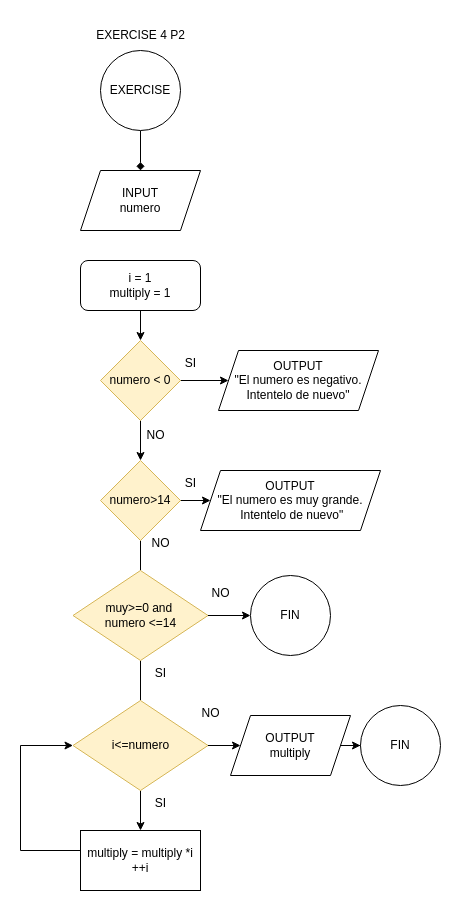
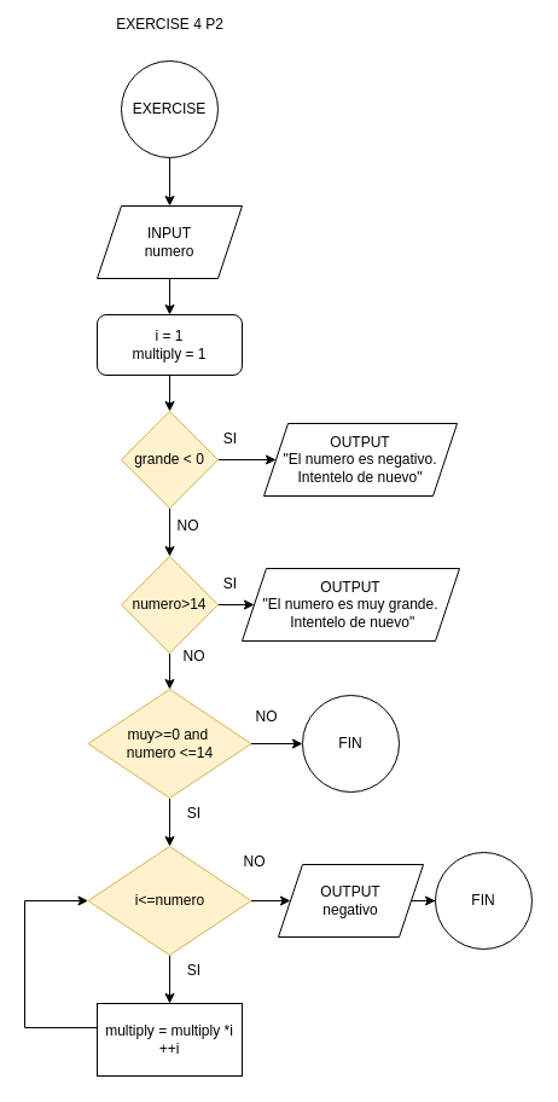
  <mxCell id="0" />
  <mxCell id="1" parent="0" />
- <mxCell id="2" value="EXERCISE 4 P2" style="text;html=1;align=center;verticalAlign=middle;resizable=0;points=[];autosize=1;strokeColor=none;fillColor=none;" parent="1" vertex="1"><mxGeometry x="85" width="110" height="30" as="geometry" y="20" /></mxCell>
- <mxCell id="3" value="" style="edgeStyle=orthogonalEdgeStyle;rounded=0;orthogonalLoop=1;jettySize=auto;html=1;endArrow=diamond;" edge="1" parent="1" source="4" target="6"><mxGeometry relative="1" as="geometry" /></mxCell>
+ <mxCell id="2" value="EXERCISE 4 P2" style="text;html=1;align=center;verticalAlign=middle;resizable=0;points=[];autosize=1;strokeColor=none;fillColor=none;" parent="1" vertex="1"><mxGeometry x="85" y="5" width="110" height="30" as="geometry" /></mxCell>
+ <mxCell id="3" value="" style="edgeStyle=orthogonalEdgeStyle;rounded=0;orthogonalLoop=1;jettySize=auto;html=1;" edge="1" parent="1" source="4" target="6"><mxGeometry relative="1" as="geometry" /></mxCell>
  <mxCell id="4" value="EXERCISE" style="ellipse;whiteSpace=wrap;html=1;" vertex="1" parent="1"><mxGeometry x="100" y="50" width="80" height="80" as="geometry" /></mxCell>
+ <mxCell id="5" value="" style="edgeStyle=orthogonalEdgeStyle;rounded=0;orthogonalLoop=1;jettySize=auto;html=1;" edge="1" parent="1" source="6" target="8"><mxGeometry relative="1" as="geometry" /></mxCell>
  <mxCell id="6" value="INPUT&lt;div&gt;numero&lt;/div&gt;" style="shape=parallelogram;perimeter=parallelogramPerimeter;whiteSpace=wrap;html=1;fixedSize=1;" vertex="1" parent="1"><mxGeometry x="80" y="170" width="120" height="60" as="geometry" /></mxCell>
  <mxCell id="7" value="" style="edgeStyle=orthogonalEdgeStyle;rounded=0;orthogonalLoop=1;jettySize=auto;html=1;" edge="1" parent="1" source="8" target="11"><mxGeometry relative="1" as="geometry" /></mxCell>
  <mxCell id="8" value="i = 1&lt;div&gt;multiply = 1&lt;/div&gt;" style="whiteSpace=wrap;html=1;rounded=1;" vertex="1" parent="1"><mxGeometry x="80" y="260" width="120" height="50" as="geometry" /></mxCell>
  <mxCell id="9" value="" style="edgeStyle=orthogonalEdgeStyle;rounded=0;orthogonalLoop=1;jettySize=auto;html=1;" edge="1" parent="1" source="11" target="13"><mxGeometry relative="1" as="geometry" /></mxCell>
  <mxCell id="10" value="" style="edgeStyle=orthogonalEdgeStyle;rounded=0;orthogonalLoop=1;jettySize=auto;html=1;" edge="1" parent="1" source="11" target="16"><mxGeometry relative="1" as="geometry" /></mxCell>
- <mxCell id="11" value="numero &amp;lt; 0" style="rhombus;whiteSpace=wrap;html=1;fillColor=#fff2cc;strokeColor=#d6b656;" vertex="1" parent="1"><mxGeometry x="100" y="340" width="80" height="80" as="geometry" /></mxCell>
+ <mxCell id="11" value="grande &amp;lt; 0" style="rhombus;whiteSpace=wrap;html=1;fillColor=#fff2cc;strokeColor=#d6b656;" vertex="1" parent="1"><mxGeometry x="100" y="340" width="80" height="80" as="geometry" /></mxCell>
  <mxCell id="12" value="SI" style="text;html=1;align=center;verticalAlign=middle;resizable=0;points=[];autosize=1;strokeColor=none;fillColor=none;" vertex="1" parent="1"><mxGeometry x="175" y="348" width="30" height="30" as="geometry" /></mxCell>
  <mxCell id="13" value="&lt;div&gt;OUTPUT&lt;/div&gt;&quot;El numero es negativo. Intentelo de nuevo&quot;" style="shape=parallelogram;perimeter=parallelogramPerimeter;whiteSpace=wrap;html=1;fixedSize=1;" vertex="1" parent="1"><mxGeometry x="218" y="350" width="160" height="60" as="geometry" /></mxCell>
  <mxCell id="14" value="" style="edgeStyle=orthogonalEdgeStyle;rounded=0;orthogonalLoop=1;jettySize=auto;html=1;" edge="1" parent="1" source="16" target="18"><mxGeometry relative="1" as="geometry" /></mxCell>
- <mxCell id="15" value="" style="edgeStyle=orthogonalEdgeStyle;rounded=0;orthogonalLoop=1;jettySize=auto;html=1;endArrow=none;" edge="1" parent="1" source="16" target="22"><mxGeometry relative="1" as="geometry" /></mxCell>
+ <mxCell id="15" value="" style="edgeStyle=orthogonalEdgeStyle;rounded=0;orthogonalLoop=1;jettySize=auto;html=1;" edge="1" parent="1" source="16" target="22"><mxGeometry relative="1" as="geometry" /></mxCell>
  <mxCell id="16" value="numero&amp;gt;14" style="rhombus;whiteSpace=wrap;html=1;fillColor=#fff2cc;strokeColor=#d6b656;" vertex="1" parent="1"><mxGeometry x="100" y="460" width="80" height="80" as="geometry" /></mxCell>
  <mxCell id="17" value="NO" style="text;html=1;align=center;verticalAlign=middle;resizable=0;points=[];autosize=1;strokeColor=none;fillColor=none;" vertex="1" parent="1"><mxGeometry x="135" y="420" width="40" height="30" as="geometry" /></mxCell>
  <mxCell id="18" value="OUTPUT&lt;div&gt;&quot;El numero es muy grande.&lt;/div&gt;&lt;div&gt;&amp;nbsp;Intentelo de nuevo&quot;&lt;br&gt;&lt;/div&gt;" style="shape=parallelogram;perimeter=parallelogramPerimeter;whiteSpace=wrap;html=1;fixedSize=1;" vertex="1" parent="1"><mxGeometry x="200" y="470" width="180" height="60" as="geometry" /></mxCell>
  <mxCell id="19" value="SI" style="text;html=1;align=center;verticalAlign=middle;resizable=0;points=[];autosize=1;strokeColor=none;fillColor=none;" vertex="1" parent="1"><mxGeometry x="175" y="468" width="30" height="30" as="geometry" /></mxCell>
- <mxCell id="20" value="" style="edgeStyle=orthogonalEdgeStyle;rounded=0;orthogonalLoop=1;jettySize=auto;html=1;endArrow=none;" edge="1" parent="1" source="22" target="26"><mxGeometry relative="1" as="geometry" /></mxCell>
+ <mxCell id="20" value="" style="edgeStyle=orthogonalEdgeStyle;rounded=0;orthogonalLoop=1;jettySize=auto;html=1;" edge="1" parent="1" source="22" target="26"><mxGeometry relative="1" as="geometry" /></mxCell>
  <mxCell id="21" value="" style="edgeStyle=orthogonalEdgeStyle;rounded=0;orthogonalLoop=1;jettySize=auto;html=1;" edge="1" parent="1" source="22" target="34"><mxGeometry relative="1" as="geometry" /></mxCell>
  <mxCell id="22" value="muy&amp;gt;=0&amp;nbsp;&lt;span style=&quot;background-color: initial;&quot;&gt;and&amp;nbsp;&lt;/span&gt;&lt;div&gt;&lt;span style=&quot;background-color: initial;&quot;&gt;numero &amp;lt;=14&lt;/span&gt;&lt;/div&gt;" style="rhombus;whiteSpace=wrap;html=1;fillColor=#fff2cc;strokeColor=#d6b656;" vertex="1" parent="1"><mxGeometry x="72.5" y="570" width="135" height="90" as="geometry" /></mxCell>
  <mxCell id="23" value="NO" style="text;html=1;align=center;verticalAlign=middle;resizable=0;points=[];autosize=1;strokeColor=none;fillColor=none;" vertex="1" parent="1"><mxGeometry x="140" y="528" width="40" height="30" as="geometry" /></mxCell>
  <mxCell id="24" value="" style="edgeStyle=orthogonalEdgeStyle;rounded=0;orthogonalLoop=1;jettySize=auto;html=1;" edge="1" parent="1" source="26" target="28"><mxGeometry relative="1" as="geometry" /></mxCell>
  <mxCell id="25" value="" style="edgeStyle=orthogonalEdgeStyle;rounded=0;orthogonalLoop=1;jettySize=auto;html=1;" edge="1" parent="1" source="26" target="32"><mxGeometry relative="1" as="geometry" /></mxCell>
  <mxCell id="26" value="i&amp;lt;=numero" style="rhombus;whiteSpace=wrap;html=1;fillColor=#fff2cc;strokeColor=#d6b656;" vertex="1" parent="1"><mxGeometry x="72.5" y="700" width="135" height="90" as="geometry" /></mxCell>
  <mxCell id="27" style="edgeStyle=orthogonalEdgeStyle;rounded=0;orthogonalLoop=1;jettySize=auto;html=1;entryX=0;entryY=0.5;entryDx=0;entryDy=0;" edge="1" parent="1" source="28" target="26"><mxGeometry relative="1" as="geometry"><mxPoint x="50" y="800" as="targetPoint" /><Array as="points"><mxPoint x="20" y="850" /><mxPoint x="20" y="745" /></Array></mxGeometry></mxCell>
  <mxCell id="28" value="multiply = multiply *i&lt;div&gt;++i&lt;/div&gt;" style="whiteSpace=wrap;html=1;" vertex="1" parent="1"><mxGeometry x="80" y="830" width="120" height="60" as="geometry" /></mxCell>
  <mxCell id="29" value="SI" style="text;html=1;align=center;verticalAlign=middle;resizable=0;points=[];autosize=1;strokeColor=none;fillColor=none;" vertex="1" parent="1"><mxGeometry x="145" y="788" width="30" height="30" as="geometry" /></mxCell>
  <mxCell id="30" value="NO" style="text;html=1;align=center;verticalAlign=middle;resizable=0;points=[];autosize=1;strokeColor=none;fillColor=none;" vertex="1" parent="1"><mxGeometry x="190" y="698" width="40" height="30" as="geometry" /></mxCell>
  <mxCell id="31" value="" style="edgeStyle=orthogonalEdgeStyle;rounded=0;orthogonalLoop=1;jettySize=auto;html=1;" edge="1" parent="1" source="32" target="33"><mxGeometry relative="1" as="geometry" /></mxCell>
- <mxCell id="32" value="OUTPUT&lt;div&gt;multiply&lt;/div&gt;" style="shape=parallelogram;perimeter=parallelogramPerimeter;whiteSpace=wrap;html=1;fixedSize=1;" vertex="1" parent="1"><mxGeometry x="230" y="715" width="120" height="60" as="geometry" /></mxCell>
+ <mxCell id="32" value="OUTPUT&lt;div&gt;negativo&lt;/div&gt;" style="shape=parallelogram;perimeter=parallelogramPerimeter;whiteSpace=wrap;html=1;fixedSize=1;" vertex="1" parent="1"><mxGeometry x="230" y="715" width="120" height="60" as="geometry" /></mxCell>
  <mxCell id="33" value="FIN" style="ellipse;whiteSpace=wrap;html=1;" vertex="1" parent="1"><mxGeometry x="360" y="705" width="80" height="80" as="geometry" /></mxCell>
  <mxCell id="34" value="FIN" style="ellipse;whiteSpace=wrap;html=1;" vertex="1" parent="1"><mxGeometry x="250" y="575" width="80" height="80" as="geometry" /></mxCell>
  <mxCell id="35" value="SI" style="text;html=1;align=center;verticalAlign=middle;resizable=0;points=[];autosize=1;strokeColor=none;fillColor=none;" vertex="1" parent="1"><mxGeometry x="145" y="658" width="30" height="30" as="geometry" /></mxCell>
  <mxCell id="36" value="NO" style="text;html=1;align=center;verticalAlign=middle;resizable=0;points=[];autosize=1;strokeColor=none;fillColor=none;" vertex="1" parent="1"><mxGeometry x="200" y="578" width="40" height="30" as="geometry" /></mxCell>
